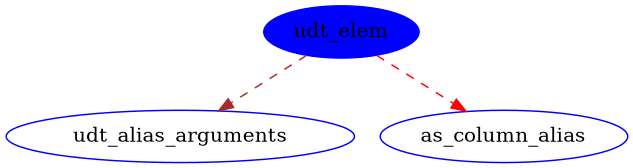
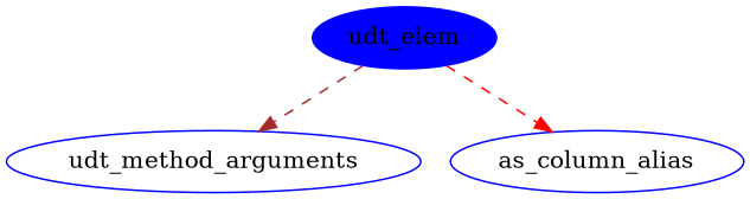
  digraph {
    node [color=blue]
    edge [style=dashed]
    udt_elem [style=filled]
-   udt_method_arguments [label=udt_alias_arguments]
+   udt_method_arguments
    as_column_alias
    udt_elem -> udt_method_arguments [color=brown]
    udt_elem -> as_column_alias [color=red]
  }
